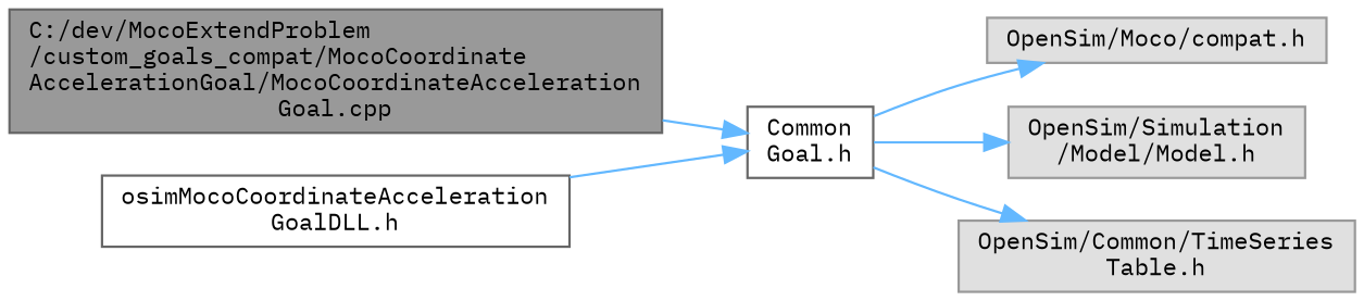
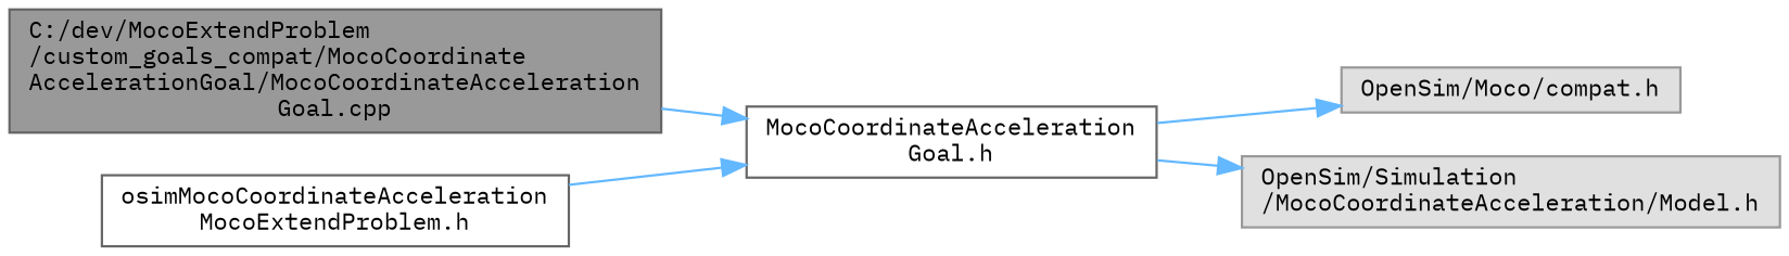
  digraph {
    fontname="IBM Plex Mono"
    rankdir=LR
    node [color=grey60 fillcolor="#E0E0E0" fontname="IBM Plex Mono" fontsize=10 shape=box style=filled]
    edge [color=steelblue1 fontname="IBM Plex Mono" fontsize=10 labelfontname=Helvetica labelfontsize=10 style=solid]
    n1 [color=gray40 fillcolor=grey60 fontcolor=black height=0.2 label="C:/dev/MocoExtendProblem\l/custom_goals_compat/MocoCoordinate\lAccelerationGoal/MocoCoordinateAcceleration\lGoal.cpp" width=0.4]
-   n2 [color=grey40 fillcolor=white height=0.2 label="Common\lGoal.h" width=0.4]
+   n2 [color=grey40 fillcolor=white height=0.2 label="MocoCoordinateAcceleration\lGoal.h" width=0.4]
    n3 [height=0.2 label="OpenSim/Moco/compat.h" width=0.4]
-   n4 [height=0.2 label="OpenSim/Simulation\l/Model/Model.h" width=0.4]
-   n5 [height=0.2 label="OpenSim/Common/TimeSeries\lTable.h" width=0.4]
-   n6 [color=grey40 fillcolor=white height=0.2 label="osimMocoCoordinateAcceleration\lGoalDLL.h" width=0.4]
+   n4 [height=0.2 label="OpenSim/Simulation\l/MocoCoordinateAcceleration/Model.h" width=0.4]
+   n6 [color=grey40 fillcolor=white height=0.2 label="osimMocoCoordinateAcceleration\lMocoExtendProblem.h" width=0.4]
    n1 -> n2
    n2 -> n3
    n2 -> n4
-   n2 -> n5
    n6 -> n2
  }
